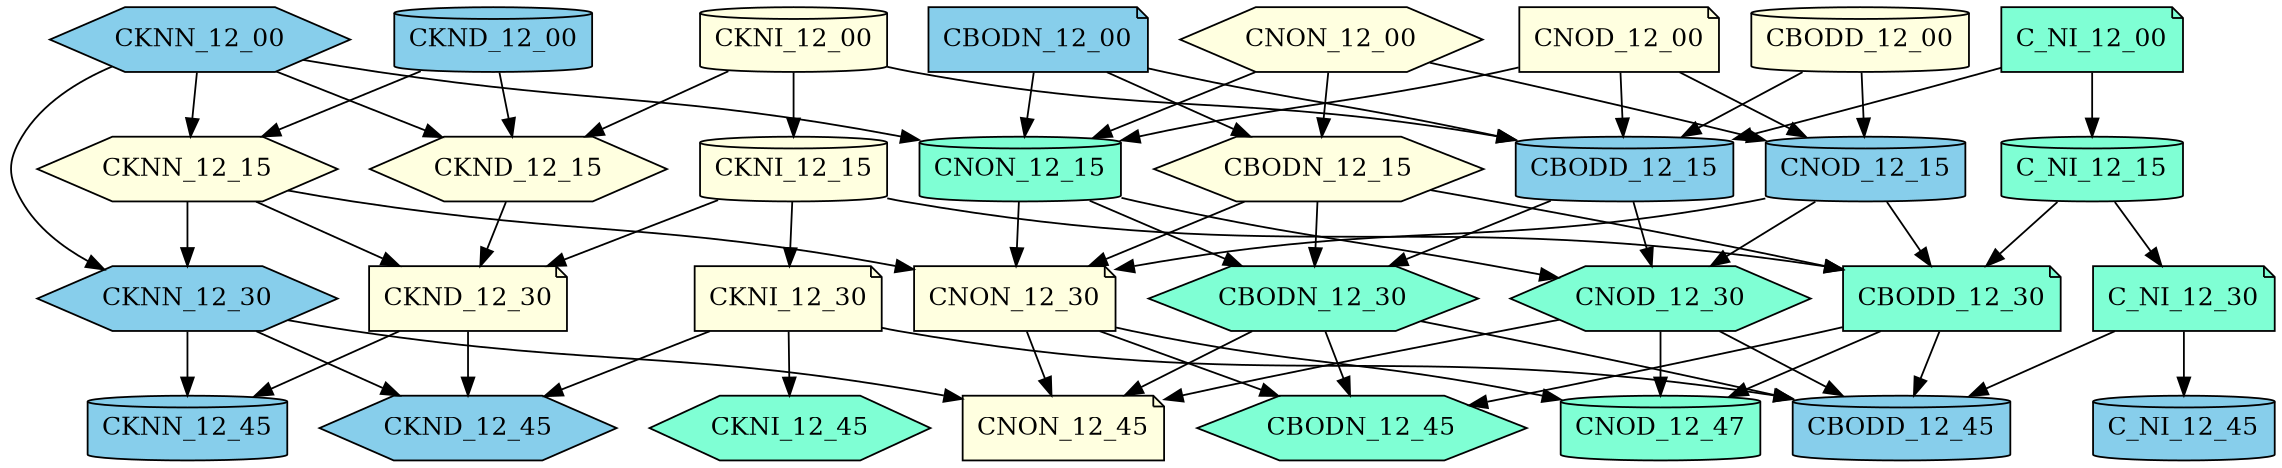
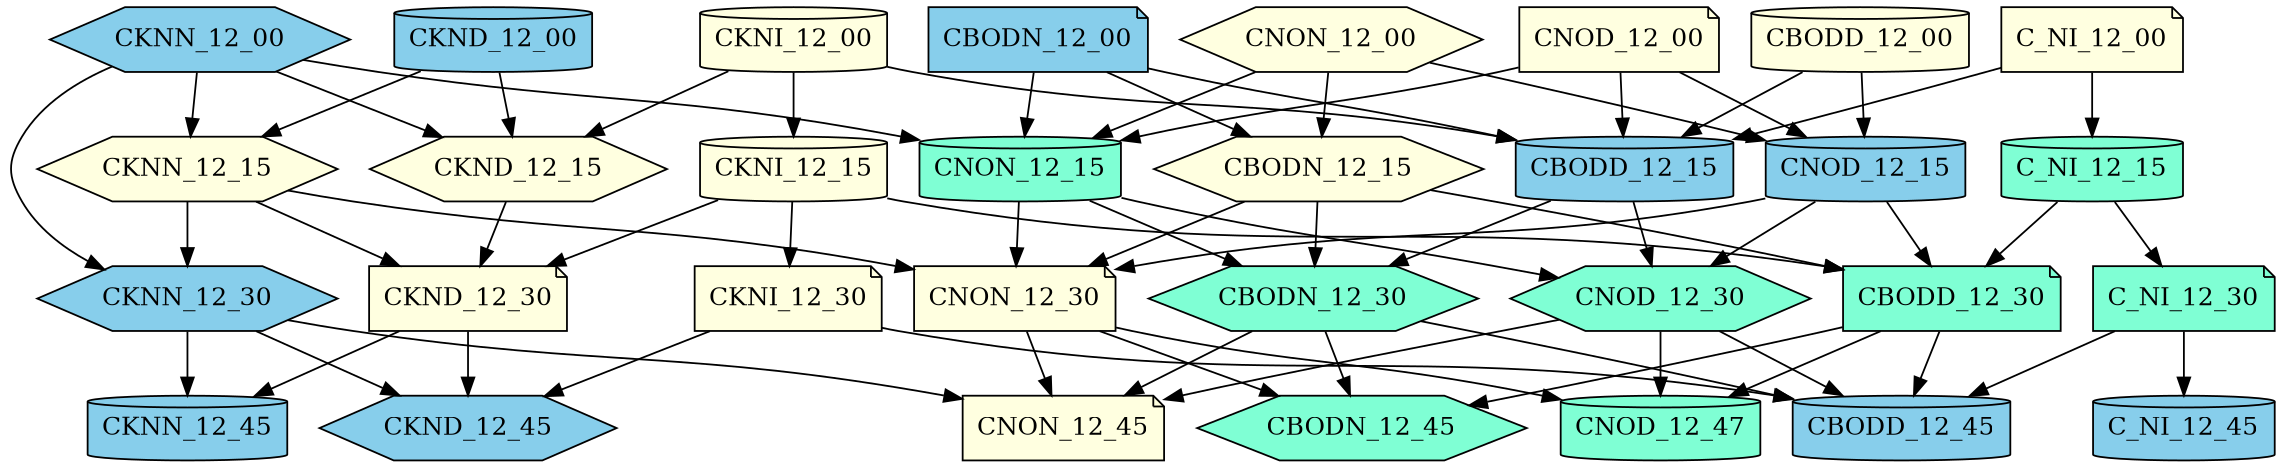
  strict digraph {
    node [fillcolor=lightyellow shape=cylinder style=filled]
    CKNN_12_00 [fillcolor=skyblue shape=hexagon]
    CKND_12_15 [shape=hexagon]
    CKNN_12_15 [shape=hexagon]
    CNON_12_15 [fillcolor=aquamarine]
    CKNN_12_30 [fillcolor=skyblue shape=hexagon]
    CKND_12_30 [shape=note]
    CNON_12_30 [shape=note]
    CBODN_12_30 [fillcolor=aquamarine shape=hexagon]
    CNOD_12_30 [fillcolor=aquamarine shape=hexagon]
    CBODD_12_45 [fillcolor=skyblue]
    CBODN_12_45 [fillcolor=aquamarine shape=hexagon]
    CNON_12_45 [shape=note]
    CBODD_12_30 [fillcolor=aquamarine shape=note]
    n14 [fillcolor=aquamarine label=CNOD_12_47]
    C_NI_12_15 [fillcolor=aquamarine]
    C_NI_12_30 [fillcolor=aquamarine shape=note]
    C_NI_12_45 [fillcolor=skyblue]
    CBODN_12_15 [shape=hexagon]
    CKND_12_00 [fillcolor=skyblue]
    CNOD_12_15 [fillcolor=skyblue]
    CNOD_12_00 [shape=note]
    CBODD_12_15 [fillcolor=skyblue]
    CKND_12_45 [fillcolor=skyblue shape=hexagon]
    CKNN_12_45 [fillcolor=skyblue]
-   C_NI_12_00 [fillcolor=aquamarine shape=note]
+   C_NI_12_00 [shape=note]
    CBODN_12_00 [fillcolor=skyblue shape=note]
    CKNI_12_00
    CKNI_12_15
    CKNI_12_30 [shape=note]
-   CKNI_12_45 [fillcolor=aquamarine shape=hexagon]
    CNON_12_00 [shape=hexagon]
    CBODD_12_00
    CKNN_12_00 -> CKND_12_15
    CKNN_12_00 -> CKNN_12_15
    CKNN_12_00 -> CNON_12_15
    CKNN_12_00 -> CKNN_12_30
    CKND_12_15 -> CKND_12_30
    CKNN_12_15 -> CKNN_12_30
    CKNN_12_15 -> CKND_12_30
    CKNN_12_15 -> CNON_12_30
    CNON_12_15 -> CNON_12_30
    CNON_12_15 -> CBODN_12_30
    CNON_12_15 -> CNOD_12_30
    CKNN_12_30 -> CNON_12_45
    CKNN_12_30 -> CKND_12_45
    CKNN_12_30 -> CKNN_12_45
    CKND_12_30 -> CKND_12_45
    CKND_12_30 -> CKNN_12_45
    CNON_12_30 -> CBODN_12_45
    CNON_12_30 -> CNON_12_45
    CNON_12_30 -> n14
    CBODN_12_30 -> CBODD_12_45
    CBODN_12_30 -> CBODN_12_45
    CBODN_12_30 -> CNON_12_45
    CNOD_12_30 -> CBODD_12_45
    CNOD_12_30 -> CNON_12_45
    CNOD_12_30 -> n14
    CBODD_12_30 -> CBODD_12_45
    CBODD_12_30 -> CBODN_12_45
    CBODD_12_30 -> n14
    C_NI_12_15 -> CBODD_12_30
    C_NI_12_15 -> C_NI_12_30
    C_NI_12_30 -> CBODD_12_45
    C_NI_12_30 -> C_NI_12_45
    CBODN_12_15 -> CNON_12_30
    CBODN_12_15 -> CBODN_12_30
    CBODN_12_15 -> CBODD_12_30
    CKND_12_00 -> CKND_12_15
    CKND_12_00 -> CKNN_12_15
    CNOD_12_15 -> CNON_12_30
    CNOD_12_15 -> CNOD_12_30
    CNOD_12_15 -> CBODD_12_30
    CNOD_12_00 -> CNON_12_15
    CNOD_12_00 -> CNOD_12_15
    CNOD_12_00 -> CBODD_12_15
    CBODD_12_15 -> CBODN_12_30
    CBODD_12_15 -> CNOD_12_30
    C_NI_12_00 -> C_NI_12_15
    C_NI_12_00 -> CBODD_12_15
    CBODN_12_00 -> CNON_12_15
    CBODN_12_00 -> CBODN_12_15
    CBODN_12_00 -> CBODD_12_15
    CKNI_12_00 -> CKND_12_15
    CKNI_12_00 -> CBODD_12_15
    CKNI_12_00 -> CKNI_12_15
    CKNI_12_15 -> CKND_12_30
    CKNI_12_15 -> CBODD_12_30
    CKNI_12_15 -> CKNI_12_30
    CKNI_12_30 -> CBODD_12_45
    CKNI_12_30 -> CKND_12_45
-   CKNI_12_30 -> CKNI_12_45
    CNON_12_00 -> CNON_12_15
    CNON_12_00 -> CBODN_12_15
    CNON_12_00 -> CNOD_12_15
    CBODD_12_00 -> CNOD_12_15
    CBODD_12_00 -> CBODD_12_15
  }
